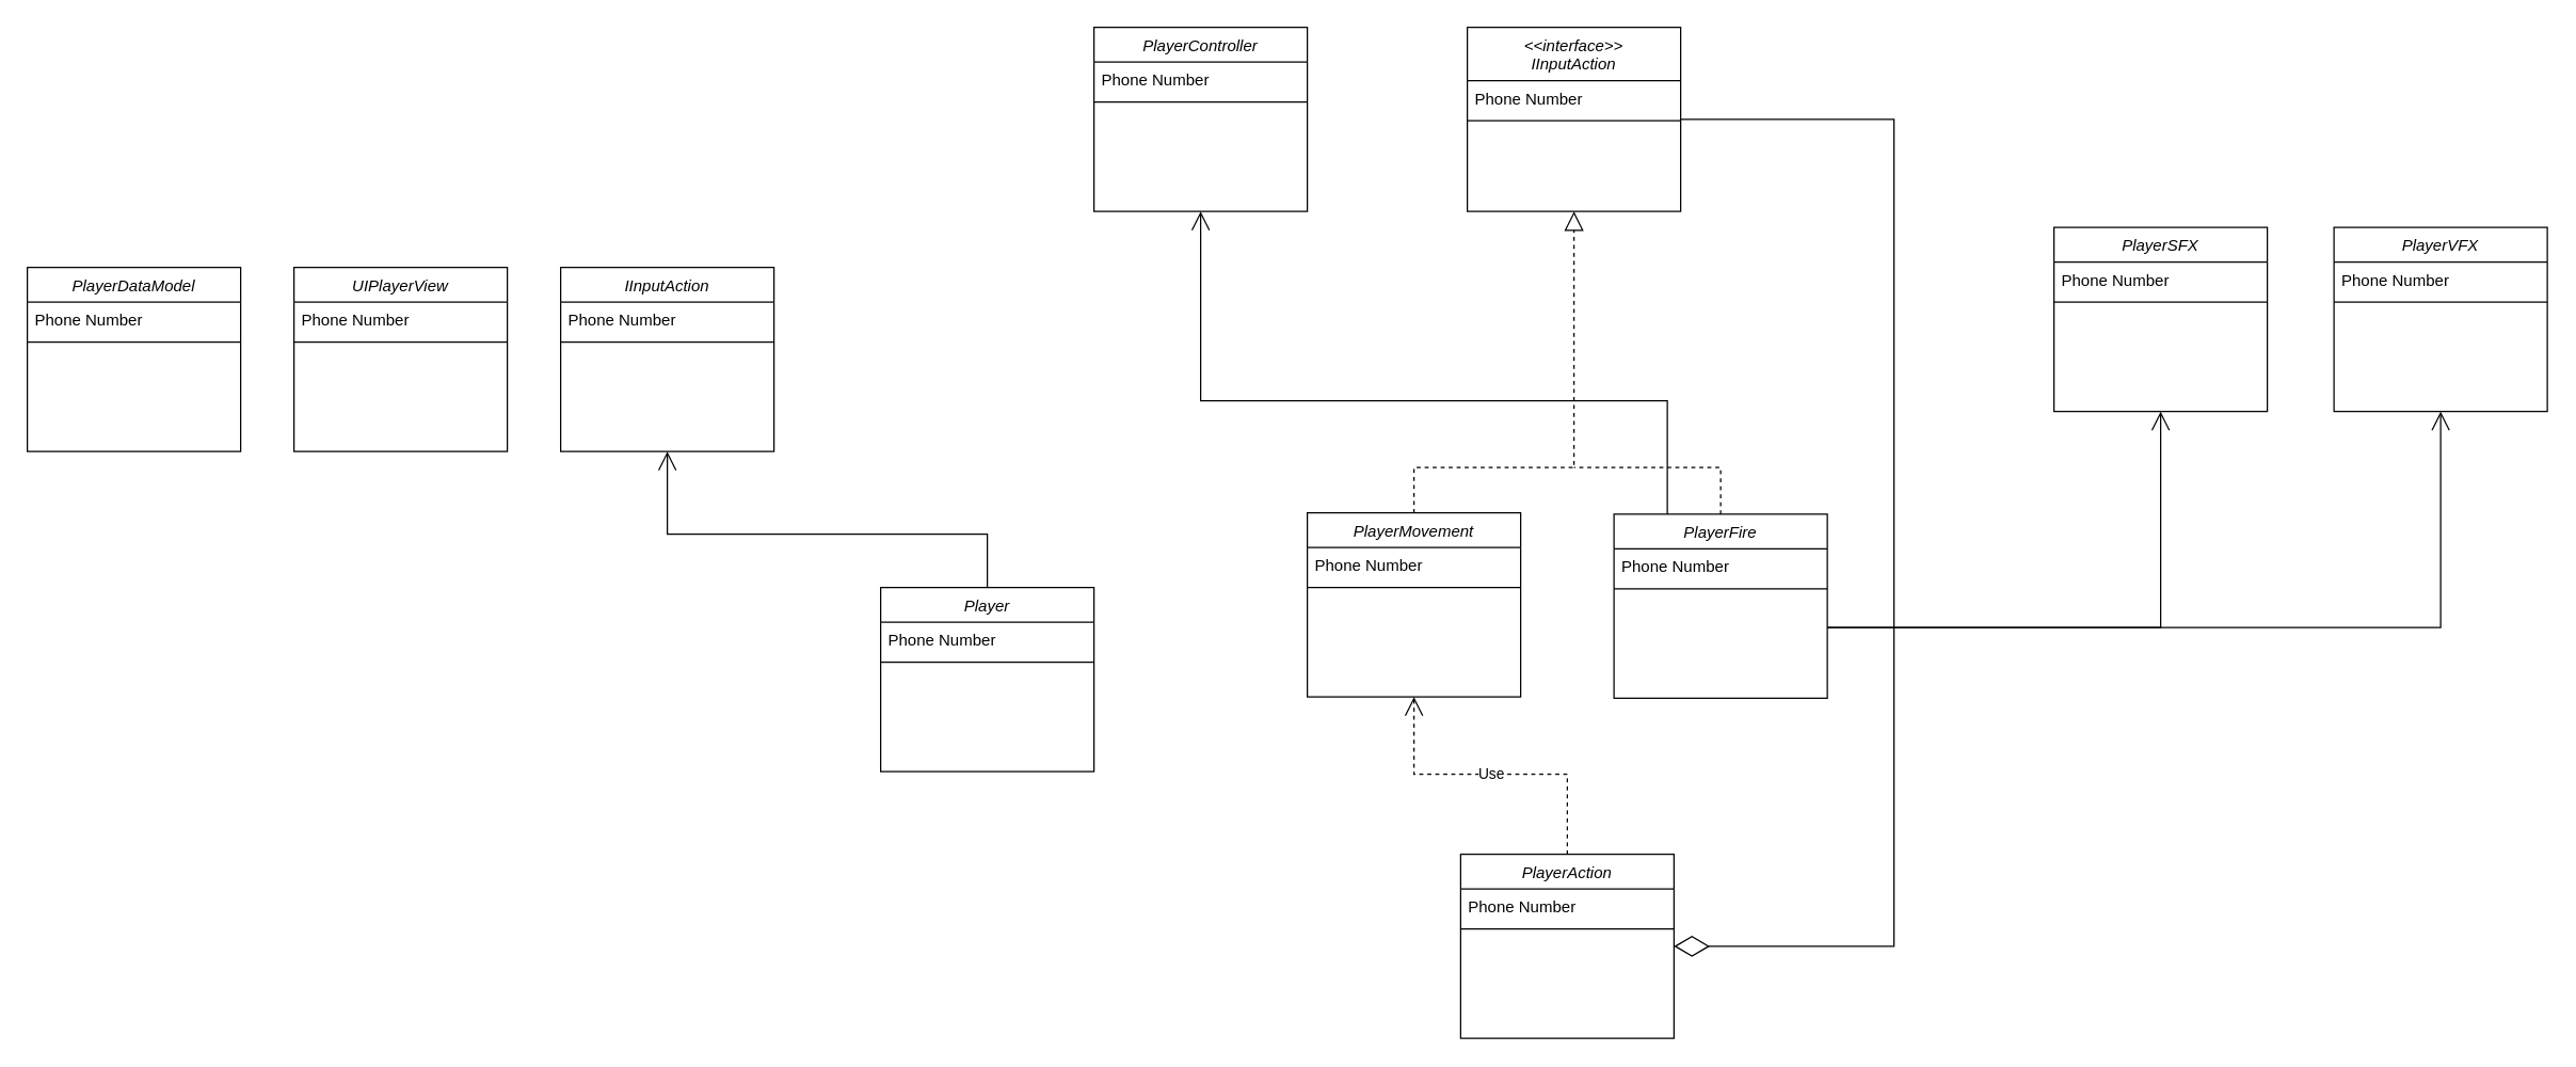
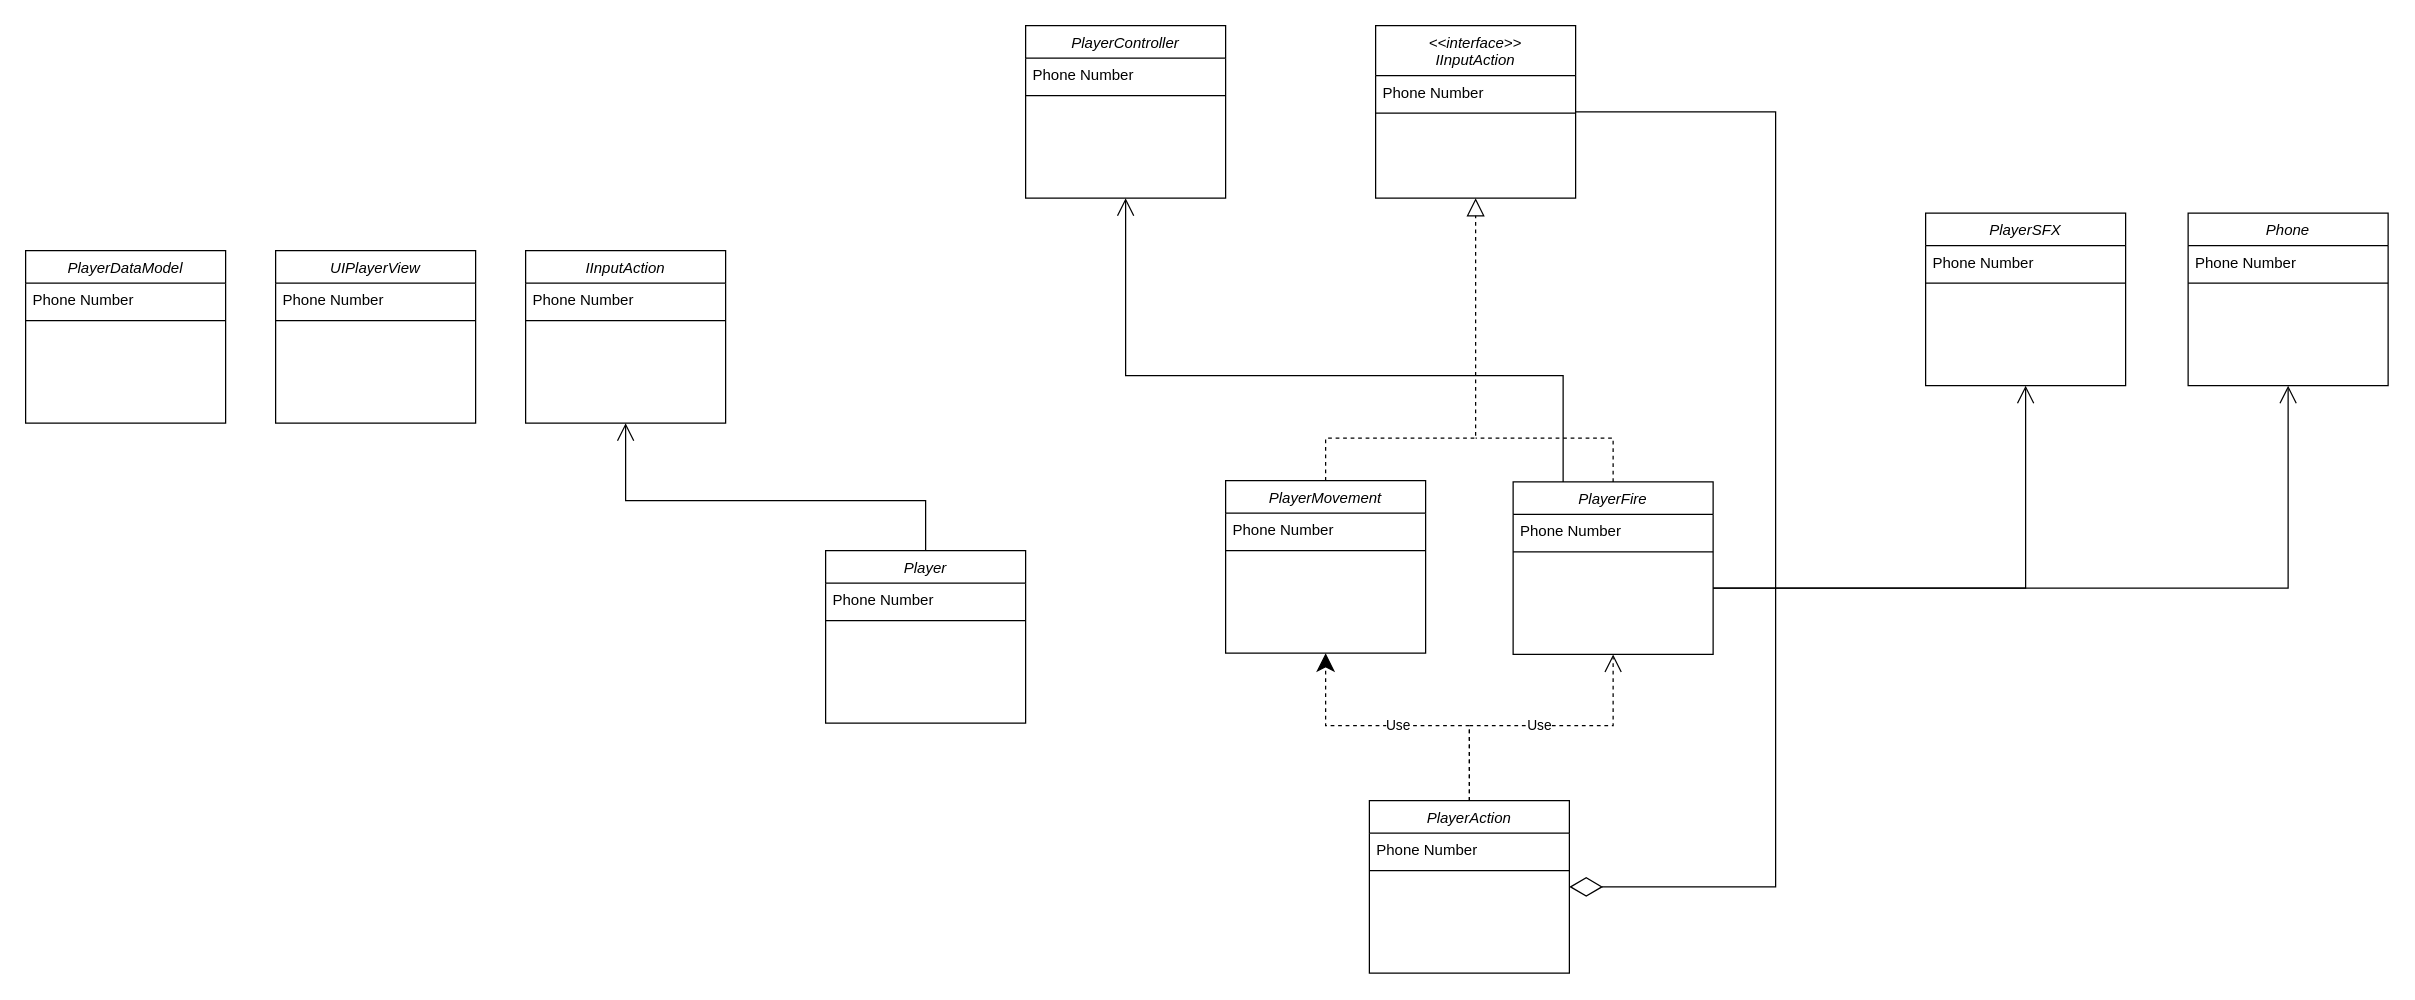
  <mxCell id="0" />
  <mxCell id="1" parent="0" />
  <mxCell id="2" value="" style="group" vertex="1" connectable="0" parent="1"><mxGeometry x="980" y="170" width="720" height="578" as="geometry" /></mxCell>
  <mxCell id="3" value="PlayerSFX" style="swimlane;fontStyle=2;align=center;verticalAlign=top;childLayout=stackLayout;horizontal=1;startSize=26;horizontalStack=0;resizeParent=1;resizeLast=0;collapsible=1;marginBottom=0;rounded=0;shadow=0;strokeWidth=1;" vertex="1" parent="2"><mxGeometry x="560" width="160" height="138" as="geometry"><mxRectangle x="230" y="140" width="160" height="26" as="alternateBounds" /></mxGeometry></mxCell>
  <mxCell id="4" value="Phone Number" style="text;align=left;verticalAlign=top;spacingLeft=4;spacingRight=4;overflow=hidden;rotatable=0;points=[[0,0.5],[1,0.5]];portConstraint=eastwest;rounded=0;shadow=0;html=0;" vertex="1" parent="3"><mxGeometry y="26" width="160" height="26" as="geometry" /></mxCell>
  <mxCell id="5" value="" style="line;html=1;strokeWidth=1;align=left;verticalAlign=middle;spacingTop=-1;spacingLeft=3;spacingRight=3;rotatable=0;labelPosition=right;points=[];portConstraint=eastwest;" vertex="1" parent="3"><mxGeometry y="52" width="160" height="8" as="geometry" /></mxCell>
  <mxCell id="6" value="" style="endArrow=open;endFill=1;endSize=12;html=1;rounded=0;entryX=0.5;entryY=1;entryDx=0;entryDy=0;" edge="1" parent="2" target="3"><mxGeometry width="160" relative="1" as="geometry"><mxPoint x="390" y="300" as="sourcePoint" /><mxPoint x="500" y="200" as="targetPoint" /><Array as="points"><mxPoint x="390" y="300" /><mxPoint x="640" y="300" /></Array></mxGeometry></mxCell>
  <mxCell id="7" value="" style="endArrow=open;endFill=1;endSize=12;html=1;rounded=0;entryX=0.5;entryY=1;entryDx=0;entryDy=0;" edge="1" parent="2" target="24"><mxGeometry width="160" relative="1" as="geometry"><mxPoint x="580" y="300" as="sourcePoint" /><mxPoint x="650" y="138" as="targetPoint" /><Array as="points"><mxPoint x="390" y="300" /><mxPoint x="850" y="300" /></Array></mxGeometry></mxCell>
  <mxCell id="8" value="" style="group" vertex="1" connectable="0" parent="2"><mxGeometry width="390" height="353" as="geometry" /></mxCell>
  <mxCell id="9" value="PlayerMovement" style="swimlane;fontStyle=2;align=center;verticalAlign=top;childLayout=stackLayout;horizontal=1;startSize=26;horizontalStack=0;resizeParent=1;resizeLast=0;collapsible=1;marginBottom=0;rounded=0;shadow=0;strokeWidth=1;" vertex="1" parent="8"><mxGeometry y="214" width="160" height="138" as="geometry"><mxRectangle x="230" y="140" width="160" height="26" as="alternateBounds" /></mxGeometry></mxCell>
  <mxCell id="10" value="Phone Number" style="text;align=left;verticalAlign=top;spacingLeft=4;spacingRight=4;overflow=hidden;rotatable=0;points=[[0,0.5],[1,0.5]];portConstraint=eastwest;rounded=0;shadow=0;html=0;" vertex="1" parent="9"><mxGeometry y="26" width="160" height="26" as="geometry" /></mxCell>
  <mxCell id="11" value="" style="line;html=1;strokeWidth=1;align=left;verticalAlign=middle;spacingTop=-1;spacingLeft=3;spacingRight=3;rotatable=0;labelPosition=right;points=[];portConstraint=eastwest;" vertex="1" parent="9"><mxGeometry y="52" width="160" height="8" as="geometry" /></mxCell>
  <mxCell id="12" value="PlayerFire" style="swimlane;fontStyle=2;align=center;verticalAlign=top;childLayout=stackLayout;horizontal=1;startSize=26;horizontalStack=0;resizeParent=1;resizeLast=0;collapsible=1;marginBottom=0;rounded=0;shadow=0;strokeWidth=1;" vertex="1" parent="8"><mxGeometry x="230" y="215" width="160" height="138" as="geometry"><mxRectangle x="230" y="140" width="160" height="26" as="alternateBounds" /></mxGeometry></mxCell>
  <mxCell id="13" value="Phone Number" style="text;align=left;verticalAlign=top;spacingLeft=4;spacingRight=4;overflow=hidden;rotatable=0;points=[[0,0.5],[1,0.5]];portConstraint=eastwest;rounded=0;shadow=0;html=0;" vertex="1" parent="12"><mxGeometry y="26" width="160" height="26" as="geometry" /></mxCell>
  <mxCell id="14" value="" style="line;html=1;strokeWidth=1;align=left;verticalAlign=middle;spacingTop=-1;spacingLeft=3;spacingRight=3;rotatable=0;labelPosition=right;points=[];portConstraint=eastwest;" vertex="1" parent="12"><mxGeometry y="52" width="160" height="8" as="geometry" /></mxCell>
  <mxCell id="15" value="" style="endArrow=none;dashed=1;html=1;rounded=0;exitX=0.5;exitY=0;exitDx=0;exitDy=0;" edge="1" parent="8" source="12"><mxGeometry width="50" height="50" relative="1" as="geometry"><mxPoint x="320" y="180" as="sourcePoint" /><mxPoint x="200" y="180" as="targetPoint" /><Array as="points"><mxPoint x="310" y="180" /></Array></mxGeometry></mxCell>
  <mxCell id="16" value="PlayerAction" style="swimlane;fontStyle=2;align=center;verticalAlign=top;childLayout=stackLayout;horizontal=1;startSize=26;horizontalStack=0;resizeParent=1;resizeLast=0;collapsible=1;marginBottom=0;rounded=0;shadow=0;strokeWidth=1;" vertex="1" parent="2"><mxGeometry x="115" y="470" width="160" height="138" as="geometry"><mxRectangle x="230" y="140" width="160" height="26" as="alternateBounds" /></mxGeometry></mxCell>
  <mxCell id="17" value="Phone Number" style="text;align=left;verticalAlign=top;spacingLeft=4;spacingRight=4;overflow=hidden;rotatable=0;points=[[0,0.5],[1,0.5]];portConstraint=eastwest;rounded=0;shadow=0;html=0;" vertex="1" parent="16"><mxGeometry y="26" width="160" height="26" as="geometry" /></mxCell>
  <mxCell id="18" value="" style="line;html=1;strokeWidth=1;align=left;verticalAlign=middle;spacingTop=-1;spacingLeft=3;spacingRight=3;rotatable=0;labelPosition=right;points=[];portConstraint=eastwest;" vertex="1" parent="16"><mxGeometry y="52" width="160" height="8" as="geometry" /></mxCell>
- <mxCell id="19" value="Use" style="endArrow=open;endSize=12;dashed=1;html=1;rounded=0;entryX=0.5;entryY=1;entryDx=0;entryDy=0;exitX=0.5;exitY=0;exitDx=0;exitDy=0;" edge="1" parent="2" source="16" target="9"><mxGeometry width="160" relative="1" as="geometry"><mxPoint x="90" y="410" as="sourcePoint" /><mxPoint x="250" y="410" as="targetPoint" /><Array as="points"><mxPoint x="195" y="410" /><mxPoint x="80" y="410" /></Array></mxGeometry></mxCell>
+ <mxCell id="19" value="Use" style="endArrow=classic;endSize=12;dashed=1;html=1;rounded=0;entryX=0.5;entryY=1;entryDx=0;entryDy=0;exitX=0.5;exitY=0;exitDx=0;exitDy=0;" edge="1" parent="2" source="16" target="9"><mxGeometry width="160" relative="1" as="geometry"><mxPoint x="90" y="410" as="sourcePoint" /><mxPoint x="250" y="410" as="targetPoint" /><Array as="points"><mxPoint x="195" y="410" /><mxPoint x="80" y="410" /></Array></mxGeometry></mxCell>
+ <mxCell id="20" value="Use" style="endArrow=open;endSize=12;dashed=1;html=1;rounded=0;entryX=0.5;entryY=1;entryDx=0;entryDy=0;exitX=0.5;exitY=0;exitDx=0;exitDy=0;" edge="1" parent="2" source="16" target="12"><mxGeometry width="160" relative="1" as="geometry"><mxPoint x="200" y="470" as="sourcePoint" /><mxPoint x="275" y="370" as="targetPoint" /><Array as="points"><mxPoint x="195" y="410" /><mxPoint x="310" y="410" /></Array></mxGeometry></mxCell>
  <mxCell id="21" value="PlayerController" style="swimlane;fontStyle=2;align=center;verticalAlign=top;childLayout=stackLayout;horizontal=1;startSize=26;horizontalStack=0;resizeParent=1;resizeLast=0;collapsible=1;marginBottom=0;rounded=0;shadow=0;strokeWidth=1;" vertex="1" parent="1"><mxGeometry x="820" y="20" width="160" height="138" as="geometry"><mxRectangle x="230" y="140" width="160" height="26" as="alternateBounds" /></mxGeometry></mxCell>
  <mxCell id="22" value="Phone Number" style="text;align=left;verticalAlign=top;spacingLeft=4;spacingRight=4;overflow=hidden;rotatable=0;points=[[0,0.5],[1,0.5]];portConstraint=eastwest;rounded=0;shadow=0;html=0;" vertex="1" parent="21"><mxGeometry y="26" width="160" height="26" as="geometry" /></mxCell>
  <mxCell id="23" value="" style="line;html=1;strokeWidth=1;align=left;verticalAlign=middle;spacingTop=-1;spacingLeft=3;spacingRight=3;rotatable=0;labelPosition=right;points=[];portConstraint=eastwest;" vertex="1" parent="21"><mxGeometry y="52" width="160" height="8" as="geometry" /></mxCell>
- <mxCell id="24" value="PlayerVFX" style="swimlane;fontStyle=2;align=center;verticalAlign=top;childLayout=stackLayout;horizontal=1;startSize=26;horizontalStack=0;resizeParent=1;resizeLast=0;collapsible=1;marginBottom=0;rounded=0;shadow=0;strokeWidth=1;" vertex="1" parent="1"><mxGeometry x="1750" y="170" width="160" height="138" as="geometry"><mxRectangle x="230" y="140" width="160" height="26" as="alternateBounds" /></mxGeometry></mxCell>
+ <mxCell id="24" value="Phone" style="swimlane;fontStyle=2;align=center;verticalAlign=top;childLayout=stackLayout;horizontal=1;startSize=26;horizontalStack=0;resizeParent=1;resizeLast=0;collapsible=1;marginBottom=0;rounded=0;shadow=0;strokeWidth=1;" vertex="1" parent="1"><mxGeometry x="1750" y="170" width="160" height="138" as="geometry"><mxRectangle x="230" y="140" width="160" height="26" as="alternateBounds" /></mxGeometry></mxCell>
  <mxCell id="25" value="Phone Number" style="text;align=left;verticalAlign=top;spacingLeft=4;spacingRight=4;overflow=hidden;rotatable=0;points=[[0,0.5],[1,0.5]];portConstraint=eastwest;rounded=0;shadow=0;html=0;" vertex="1" parent="24"><mxGeometry y="26" width="160" height="26" as="geometry" /></mxCell>
  <mxCell id="26" value="" style="line;html=1;strokeWidth=1;align=left;verticalAlign=middle;spacingTop=-1;spacingLeft=3;spacingRight=3;rotatable=0;labelPosition=right;points=[];portConstraint=eastwest;" vertex="1" parent="24"><mxGeometry y="52" width="160" height="8" as="geometry" /></mxCell>
  <mxCell id="27" value="" style="group" vertex="1" connectable="0" parent="1"><mxGeometry x="20" y="200" width="800" height="378" as="geometry" /></mxCell>
  <mxCell id="28" value="Player" style="swimlane;fontStyle=2;align=center;verticalAlign=top;childLayout=stackLayout;horizontal=1;startSize=26;horizontalStack=0;resizeParent=1;resizeLast=0;collapsible=1;marginBottom=0;rounded=0;shadow=0;strokeWidth=1;" parent="27" vertex="1"><mxGeometry x="640" y="240" width="160" height="138" as="geometry"><mxRectangle x="230" y="140" width="160" height="26" as="alternateBounds" /></mxGeometry></mxCell>
  <mxCell id="29" value="Phone Number" style="text;align=left;verticalAlign=top;spacingLeft=4;spacingRight=4;overflow=hidden;rotatable=0;points=[[0,0.5],[1,0.5]];portConstraint=eastwest;rounded=0;shadow=0;html=0;" parent="28" vertex="1"><mxGeometry y="26" width="160" height="26" as="geometry" /></mxCell>
  <mxCell id="30" value="" style="line;html=1;strokeWidth=1;align=left;verticalAlign=middle;spacingTop=-1;spacingLeft=3;spacingRight=3;rotatable=0;labelPosition=right;points=[];portConstraint=eastwest;" parent="28" vertex="1"><mxGeometry y="52" width="160" height="8" as="geometry" /></mxCell>
  <mxCell id="31" value="" style="endArrow=open;endFill=1;endSize=12;html=1;rounded=0;exitX=0.5;exitY=0;exitDx=0;exitDy=0;entryX=0.5;entryY=1;entryDx=0;entryDy=0;" edge="1" parent="27" source="28" target="39"><mxGeometry width="160" relative="1" as="geometry"><mxPoint x="510" y="680" as="sourcePoint" /><mxPoint x="670" y="680" as="targetPoint" /><Array as="points"><mxPoint x="720" y="200" /><mxPoint x="480" y="200" /></Array></mxGeometry></mxCell>
  <mxCell id="32" value="" style="group" vertex="1" connectable="0" parent="27"><mxGeometry width="560" height="138" as="geometry" /></mxCell>
  <mxCell id="33" value="PlayerDataModel" style="swimlane;fontStyle=2;align=center;verticalAlign=top;childLayout=stackLayout;horizontal=1;startSize=26;horizontalStack=0;resizeParent=1;resizeLast=0;collapsible=1;marginBottom=0;rounded=0;shadow=0;strokeWidth=1;" vertex="1" parent="32"><mxGeometry width="160" height="138" as="geometry"><mxRectangle x="230" y="140" width="160" height="26" as="alternateBounds" /></mxGeometry></mxCell>
  <mxCell id="34" value="Phone Number" style="text;align=left;verticalAlign=top;spacingLeft=4;spacingRight=4;overflow=hidden;rotatable=0;points=[[0,0.5],[1,0.5]];portConstraint=eastwest;rounded=0;shadow=0;html=0;" vertex="1" parent="33"><mxGeometry y="26" width="160" height="26" as="geometry" /></mxCell>
  <mxCell id="35" value="" style="line;html=1;strokeWidth=1;align=left;verticalAlign=middle;spacingTop=-1;spacingLeft=3;spacingRight=3;rotatable=0;labelPosition=right;points=[];portConstraint=eastwest;" vertex="1" parent="33"><mxGeometry y="52" width="160" height="8" as="geometry" /></mxCell>
  <mxCell id="36" value="UIPlayerView" style="swimlane;fontStyle=2;align=center;verticalAlign=top;childLayout=stackLayout;horizontal=1;startSize=26;horizontalStack=0;resizeParent=1;resizeLast=0;collapsible=1;marginBottom=0;rounded=0;shadow=0;strokeWidth=1;" vertex="1" parent="32"><mxGeometry x="200" width="160" height="138" as="geometry"><mxRectangle x="230" y="140" width="160" height="26" as="alternateBounds" /></mxGeometry></mxCell>
  <mxCell id="37" value="Phone Number" style="text;align=left;verticalAlign=top;spacingLeft=4;spacingRight=4;overflow=hidden;rotatable=0;points=[[0,0.5],[1,0.5]];portConstraint=eastwest;rounded=0;shadow=0;html=0;" vertex="1" parent="36"><mxGeometry y="26" width="160" height="26" as="geometry" /></mxCell>
  <mxCell id="38" value="" style="line;html=1;strokeWidth=1;align=left;verticalAlign=middle;spacingTop=-1;spacingLeft=3;spacingRight=3;rotatable=0;labelPosition=right;points=[];portConstraint=eastwest;" vertex="1" parent="36"><mxGeometry y="52" width="160" height="8" as="geometry" /></mxCell>
  <mxCell id="39" value="IInputAction" style="swimlane;fontStyle=2;align=center;verticalAlign=top;childLayout=stackLayout;horizontal=1;startSize=26;horizontalStack=0;resizeParent=1;resizeLast=0;collapsible=1;marginBottom=0;rounded=0;shadow=0;strokeWidth=1;" vertex="1" parent="32"><mxGeometry x="400" width="160" height="138" as="geometry"><mxRectangle x="230" y="140" width="160" height="26" as="alternateBounds" /></mxGeometry></mxCell>
  <mxCell id="40" value="Phone Number" style="text;align=left;verticalAlign=top;spacingLeft=4;spacingRight=4;overflow=hidden;rotatable=0;points=[[0,0.5],[1,0.5]];portConstraint=eastwest;rounded=0;shadow=0;html=0;" vertex="1" parent="39"><mxGeometry y="26" width="160" height="26" as="geometry" /></mxCell>
  <mxCell id="41" value="" style="line;html=1;strokeWidth=1;align=left;verticalAlign=middle;spacingTop=-1;spacingLeft=3;spacingRight=3;rotatable=0;labelPosition=right;points=[];portConstraint=eastwest;" vertex="1" parent="39"><mxGeometry y="52" width="160" height="8" as="geometry" /></mxCell>
  <mxCell id="42" value="&lt;&lt;interface&gt;&gt;&#10;IInputAction" style="swimlane;fontStyle=2;align=center;verticalAlign=top;childLayout=stackLayout;horizontal=1;startSize=40;horizontalStack=0;resizeParent=1;resizeLast=0;collapsible=1;marginBottom=0;rounded=0;shadow=0;strokeWidth=1;" vertex="1" parent="1"><mxGeometry x="1100" y="20" width="160" height="138" as="geometry"><mxRectangle x="230" y="140" width="160" height="26" as="alternateBounds" /></mxGeometry></mxCell>
  <mxCell id="43" value="Phone Number" style="text;align=left;verticalAlign=top;spacingLeft=4;spacingRight=4;overflow=hidden;rotatable=0;points=[[0,0.5],[1,0.5]];portConstraint=eastwest;rounded=0;shadow=0;html=0;" vertex="1" parent="42"><mxGeometry y="40" width="160" height="26" as="geometry" /></mxCell>
  <mxCell id="44" value="" style="line;html=1;strokeWidth=1;align=left;verticalAlign=middle;spacingTop=-1;spacingLeft=3;spacingRight=3;rotatable=0;labelPosition=right;points=[];portConstraint=eastwest;" vertex="1" parent="42"><mxGeometry y="66" width="160" height="8" as="geometry" /></mxCell>
  <mxCell id="45" value="" style="endArrow=block;dashed=1;endFill=0;endSize=12;html=1;rounded=0;entryX=0.5;entryY=1;entryDx=0;entryDy=0;exitX=0.5;exitY=0;exitDx=0;exitDy=0;" edge="1" parent="1" source="9" target="42"><mxGeometry width="160" relative="1" as="geometry"><mxPoint x="1050" y="520" as="sourcePoint" /><mxPoint x="1175" y="340" as="targetPoint" /><Array as="points"><mxPoint x="1060" y="350" /><mxPoint x="1180" y="350" /></Array></mxGeometry></mxCell>
  <mxCell id="46" value="" style="endArrow=diamondThin;endFill=0;endSize=24;html=1;rounded=0;exitX=1;exitY=0.5;exitDx=0;exitDy=0;entryX=1;entryY=0.5;entryDx=0;entryDy=0;" edge="1" parent="1" source="42" target="16"><mxGeometry width="160" relative="1" as="geometry"><mxPoint x="830" y="630" as="sourcePoint" /><mxPoint x="1300" y="740" as="targetPoint" /><Array as="points"><mxPoint x="1420" y="89" /><mxPoint x="1420" y="240" /><mxPoint x="1420" y="709" /></Array></mxGeometry></mxCell>
  <mxCell id="47" value="" style="endArrow=open;endFill=1;endSize=12;html=1;rounded=0;entryX=0.5;entryY=1;entryDx=0;entryDy=0;exitX=0.25;exitY=0;exitDx=0;exitDy=0;" edge="1" parent="1" source="12" target="21"><mxGeometry width="160" relative="1" as="geometry"><mxPoint x="1030" y="394" as="sourcePoint" /><mxPoint x="910" y="168" as="targetPoint" /><Array as="points"><mxPoint x="1250" y="300" /><mxPoint x="1020" y="300" /><mxPoint x="900" y="300" /></Array></mxGeometry></mxCell>
